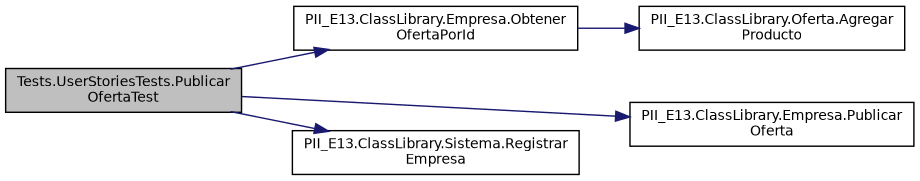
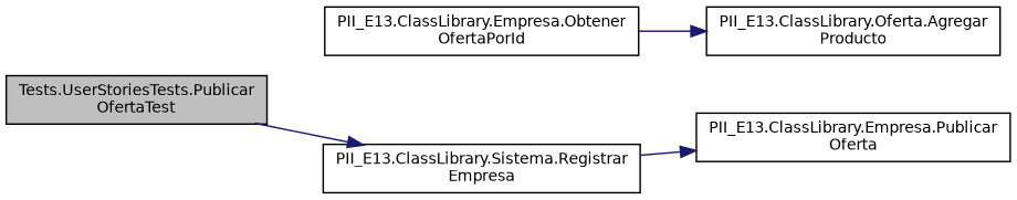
  digraph {
    rankdir=LR
    node [color=black fillcolor=white fontname=Helvetica fontsize=10 shape=record style=filled]
    edge [color=midnightblue fontname=Helvetica fontsize=10 labelfontname=Helvetica labelfontsize=10 style=solid]
    n1 [fillcolor=grey75 fontcolor=black height=0.2 label="Tests.UserStoriesTests.Publicar\lOfertaTest" width=0.4]
    n2 [height=0.2 label="PII_E13.ClassLibrary.Empresa.Obtener\lOfertaPorId" width=0.4]
    n3 [height=0.2 label="PII_E13.ClassLibrary.Empresa.Publicar\lOferta" width=0.4]
    n4 [height=0.2 label="PII_E13.ClassLibrary.Sistema.Registrar\lEmpresa" width=0.4]
    n5 [height=0.2 label="PII_E13.ClassLibrary.Oferta.Agregar\lProducto" width=0.4]
-   n1 -> n2
-   n1 -> n3
+   n4 -> n3
    n1 -> n4
    n2 -> n5
  }
